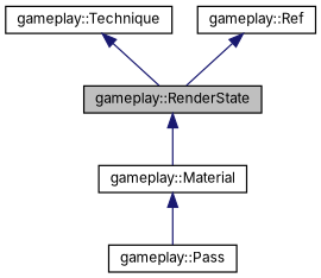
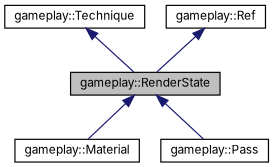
  digraph {
    fontname=Inter
    node [color=black fillcolor=white fontname=Inter fontsize=10 shape=record style=filled]
    edge [color=midnightblue dir=back fontname=Inter fontsize=10 labelfontname=Helvetica labelfontsize=10 style=solid]
    n1 [fillcolor=grey75 fontcolor=black height=0.2 label="gameplay::RenderState" width=0.4]
    n2 [height=0.2 label="gameplay::Material" width=0.4]
    n3 [height=0.2 label="gameplay::Pass" width=0.4]
    n4 [height=0.2 label="gameplay::Technique" width=0.4]
    n5 [height=0.2 label="gameplay::Ref" width=0.4]
    n1 -> n2
-   n2 -> n3
+   n1 -> n3
    n4 -> n1
    n5 -> n1
  }
